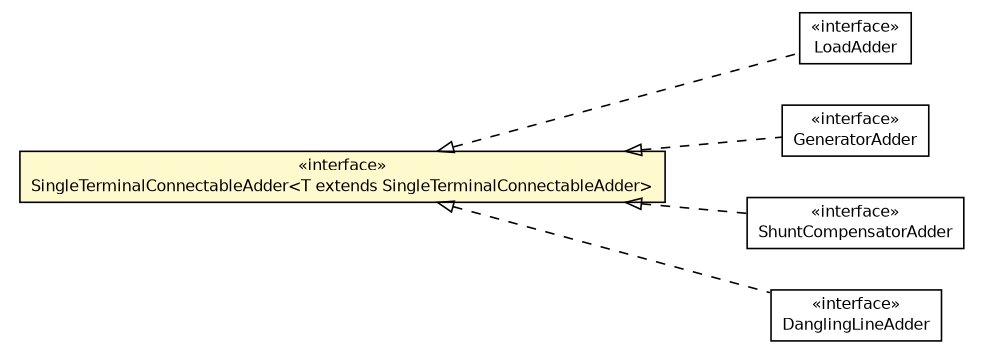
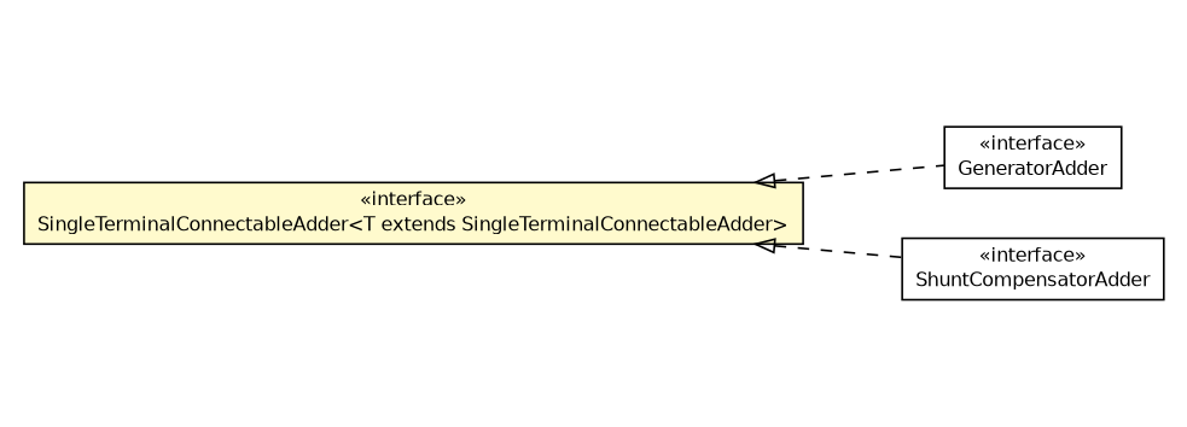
  digraph {
    nodesep=0.25
    rankdir=LR
    ranksep=0.5
    node [fontcolor=black fontname=Helvetica fontsize=10.0 shape=plaintext]
    edge [arrowtail=empty dir=back fontname=Helvetica fontsize=10 headport=p labelfontname=Helvetica labelfontsize=10 style=dashed tailport=p]
-   n1 [label=<<table title="eu.itesla_project.iidm.network.LoadAdder" border="0" cellborder="1" cellspacing="0" cellpadding="2" port="p" href="./LoadAdder.html"> 		<tr><td><table border="0" cellspacing="0" cellpadding="1"> <tr><td align="center" balign="center"> &#171;interface&#187; </td></tr> <tr><td align="center" balign="center"> LoadAdder </td></tr> 		</table></td></tr> 		</table>>]
    n2 [label=<<table title="eu.itesla_project.iidm.network.SingleTerminalConnectableAdder" border="0" cellborder="1" cellspacing="0" cellpadding="2" port="p" bgcolor="lemonChiffon" href="./SingleTerminalConnectableAdder.html"> 		<tr><td><table border="0" cellspacing="0" cellpadding="1"> <tr><td align="center" balign="center"> &#171;interface&#187; </td></tr> <tr><td align="center" balign="center"> SingleTerminalConnectableAdder&lt;T extends SingleTerminalConnectableAdder&gt; </td></tr> 		</table></td></tr> 		</table>>]
    n3 [label=<<table title="eu.itesla_project.iidm.network.GeneratorAdder" border="0" cellborder="1" cellspacing="0" cellpadding="2" port="p" href="./GeneratorAdder.html"> 		<tr><td><table border="0" cellspacing="0" cellpadding="1"> <tr><td align="center" balign="center"> &#171;interface&#187; </td></tr> <tr><td align="center" balign="center"> GeneratorAdder </td></tr> 		</table></td></tr> 		</table>>]
    n4 [label=<<table title="eu.itesla_project.iidm.network.ShuntCompensatorAdder" border="0" cellborder="1" cellspacing="0" cellpadding="2" port="p" href="./ShuntCompensatorAdder.html"> 		<tr><td><table border="0" cellspacing="0" cellpadding="1"> <tr><td align="center" balign="center"> &#171;interface&#187; </td></tr> <tr><td align="center" balign="center"> ShuntCompensatorAdder </td></tr> 		</table></td></tr> 		</table>>]
-   n5 [label=<<table title="eu.itesla_project.iidm.network.DanglingLineAdder" border="0" cellborder="1" cellspacing="0" cellpadding="2" port="p" href="./DanglingLineAdder.html"> 		<tr><td><table border="0" cellspacing="0" cellpadding="1"> <tr><td align="center" balign="center"> &#171;interface&#187; </td></tr> <tr><td align="center" balign="center"> DanglingLineAdder </td></tr> 		</table></td></tr> 		</table>>]
-   n2 -> n1
    n2 -> n3
    n2 -> n4
-   n2 -> n5
  }
